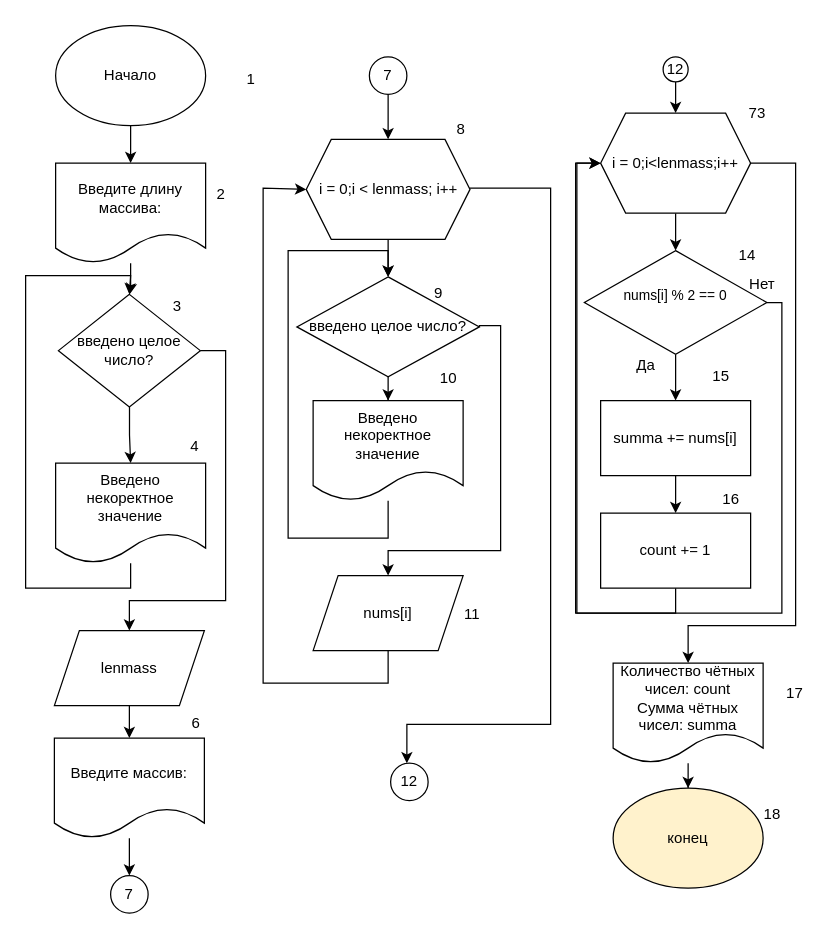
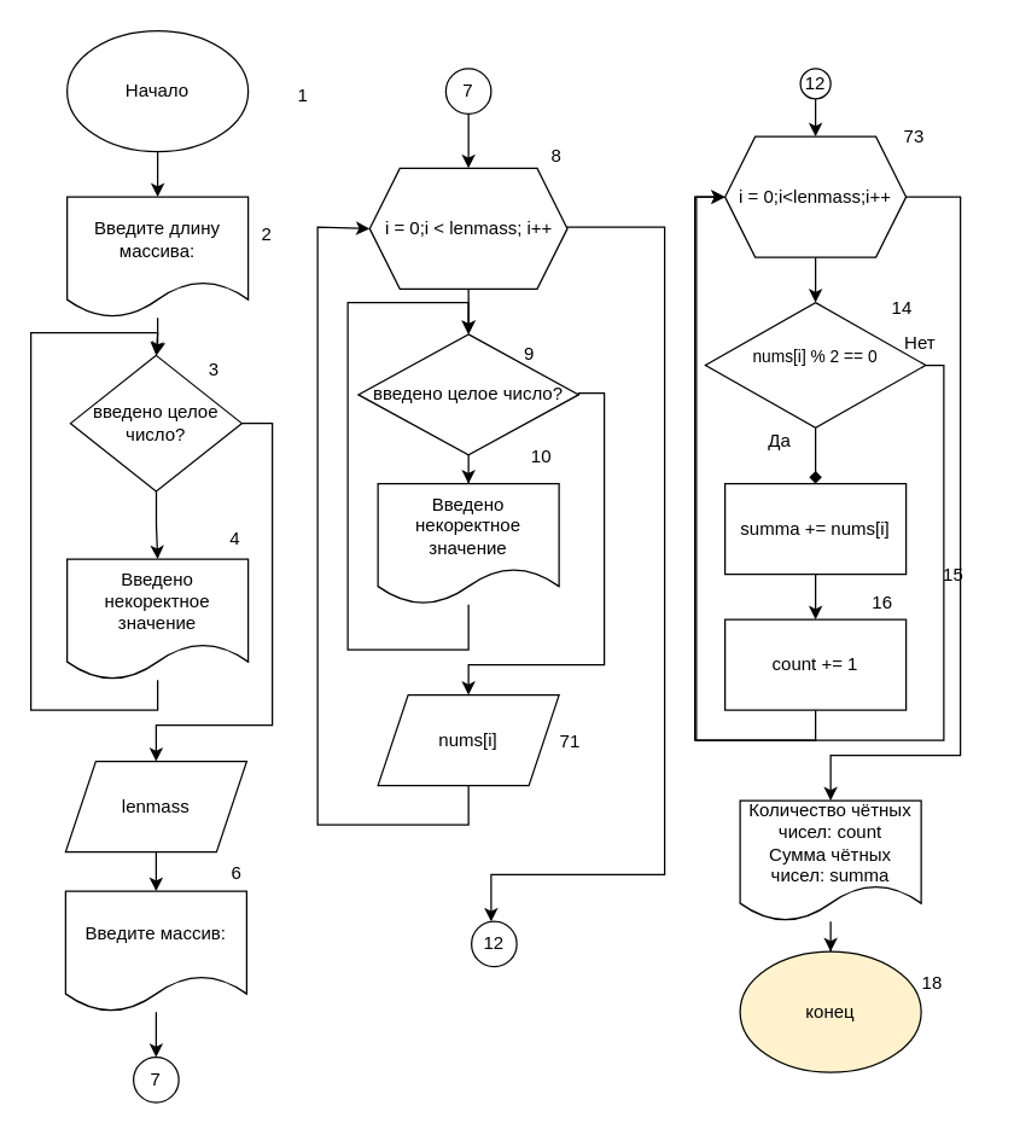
  <mxCell id="0" />
  <mxCell id="1" parent="0" />
  <mxCell id="2" value="" style="edgeStyle=orthogonalEdgeStyle;rounded=0;orthogonalLoop=1;jettySize=auto;html=1;" parent="1" source="3" target="10" edge="1"><mxGeometry relative="1" as="geometry" /></mxCell>
  <mxCell id="3" value="Начало" style="ellipse;whiteSpace=wrap;html=1;" parent="1" vertex="1"><mxGeometry x="44" y="20" width="120" height="80" as="geometry" /></mxCell>
  <mxCell id="4" value="" style="edgeStyle=orthogonalEdgeStyle;rounded=0;orthogonalLoop=1;jettySize=auto;html=1;" parent="1" source="6" target="8" edge="1"><mxGeometry relative="1" as="geometry" /></mxCell>
  <mxCell id="5" style="edgeStyle=orthogonalEdgeStyle;rounded=0;orthogonalLoop=1;jettySize=auto;html=1;" parent="1" source="6" target="12" edge="1"><mxGeometry relative="1" as="geometry"><Array as="points"><mxPoint x="180" y="280" /><mxPoint x="180" y="480" /><mxPoint x="103" y="480" /></Array></mxGeometry></mxCell>
  <mxCell id="6" value="введено целое число?" style="rhombus;whiteSpace=wrap;html=1;" parent="1" vertex="1"><mxGeometry x="46.25" y="235" width="113.5" height="90" as="geometry" /></mxCell>
  <mxCell id="7" style="edgeStyle=orthogonalEdgeStyle;rounded=0;orthogonalLoop=1;jettySize=auto;html=1;entryX=0.5;entryY=0;entryDx=0;entryDy=0;" parent="1" source="8" target="6" edge="1"><mxGeometry relative="1" as="geometry"><Array as="points"><mxPoint x="104" y="470" /><mxPoint x="20" y="470" /><mxPoint x="20" y="220" /><mxPoint x="104" y="220" /></Array></mxGeometry></mxCell>
  <mxCell id="8" value="Введено некоректное значение" style="shape=document;whiteSpace=wrap;html=1;boundedLbl=1;" parent="1" vertex="1"><mxGeometry x="44" y="370" width="120" height="80" as="geometry" /></mxCell>
  <mxCell id="9" value="" style="edgeStyle=orthogonalEdgeStyle;rounded=0;orthogonalLoop=1;jettySize=auto;html=1;" parent="1" source="10" target="6" edge="1"><mxGeometry relative="1" as="geometry" /></mxCell>
  <mxCell id="10" value="Введите длину массива:" style="shape=document;whiteSpace=wrap;html=1;boundedLbl=1;" parent="1" vertex="1"><mxGeometry x="44" y="130" width="120" height="80" as="geometry" /></mxCell>
  <mxCell id="11" value="" style="edgeStyle=orthogonalEdgeStyle;rounded=0;orthogonalLoop=1;jettySize=auto;html=1;" parent="1" source="12" target="15" edge="1"><mxGeometry relative="1" as="geometry" /></mxCell>
  <mxCell id="12" value="lenmass" style="shape=parallelogram;perimeter=parallelogramPerimeter;whiteSpace=wrap;html=1;fixedSize=1;" parent="1" vertex="1"><mxGeometry x="43" y="504" width="120" height="60" as="geometry" /></mxCell>
  <mxCell id="13" value="nums[i]" style="shape=parallelogram;perimeter=parallelogramPerimeter;whiteSpace=wrap;html=1;fixedSize=1;" parent="1" vertex="1"><mxGeometry x="250" y="460" width="120" height="60" as="geometry" /></mxCell>
  <mxCell id="14" value="" style="edgeStyle=orthogonalEdgeStyle;rounded=0;orthogonalLoop=1;jettySize=auto;html=1;" parent="1" source="15" target="29" edge="1"><mxGeometry relative="1" as="geometry" /></mxCell>
  <mxCell id="15" value="Введите массив:" style="shape=document;whiteSpace=wrap;html=1;boundedLbl=1;" parent="1" vertex="1"><mxGeometry x="43" y="590" width="120" height="80" as="geometry" /></mxCell>
  <mxCell id="16" value="" style="edgeStyle=orthogonalEdgeStyle;rounded=0;orthogonalLoop=1;jettySize=auto;html=1;" parent="1" source="18" target="21" edge="1"><mxGeometry relative="1" as="geometry" /></mxCell>
  <mxCell id="17" style="edgeStyle=orthogonalEdgeStyle;rounded=0;orthogonalLoop=1;jettySize=auto;html=1;" parent="1" source="18" target="27" edge="1"><mxGeometry relative="1" as="geometry"><Array as="points"><mxPoint x="636" y="130" /><mxPoint x="636" y="500" /><mxPoint x="550" y="500" /></Array></mxGeometry></mxCell>
  <mxCell id="18" value="i = 0;i&amp;lt;lenmass;i++" style="shape=hexagon;perimeter=hexagonPerimeter2;whiteSpace=wrap;html=1;fixedSize=1;" parent="1" vertex="1"><mxGeometry x="480" y="90" width="120" height="80" as="geometry" /></mxCell>
- <mxCell id="19" value="" style="edgeStyle=orthogonalEdgeStyle;rounded=0;orthogonalLoop=1;jettySize=auto;html=1;" parent="1" source="21" target="23" edge="1"><mxGeometry relative="1" as="geometry" /></mxCell>
+ <mxCell id="19" value="" style="edgeStyle=orthogonalEdgeStyle;rounded=0;orthogonalLoop=1;jettySize=auto;html=1;endArrow=diamond;" parent="1" source="21" target="23" edge="1"><mxGeometry relative="1" as="geometry" /></mxCell>
  <mxCell id="20" style="edgeStyle=orthogonalEdgeStyle;rounded=0;orthogonalLoop=1;jettySize=auto;html=1;entryX=0;entryY=0.5;entryDx=0;entryDy=0;" parent="1" source="21" target="18" edge="1"><mxGeometry relative="1" as="geometry"><Array as="points"><mxPoint x="625" y="242" /><mxPoint x="625" y="490" /><mxPoint x="461" y="490" /><mxPoint x="461" y="130" /></Array></mxGeometry></mxCell>
  <mxCell id="21" value="&lt;font style=&quot;font-size: 11px;&quot;&gt;nums[i] % 2 == 0&lt;/font&gt;&lt;div style=&quot;font-size: 11px;&quot;&gt;&lt;br&gt;&lt;/div&gt;" style="rhombus;whiteSpace=wrap;html=1;" parent="1" vertex="1"><mxGeometry x="467" y="200" width="146" height="83" as="geometry" /></mxCell>
  <mxCell id="22" value="" style="edgeStyle=orthogonalEdgeStyle;rounded=0;orthogonalLoop=1;jettySize=auto;html=1;" parent="1" source="23" target="25" edge="1"><mxGeometry relative="1" as="geometry" /></mxCell>
  <mxCell id="23" value="summa += nums[i]" style="rounded=0;whiteSpace=wrap;html=1;" parent="1" vertex="1"><mxGeometry x="480" y="320" width="120" height="60" as="geometry" /></mxCell>
  <mxCell id="24" style="edgeStyle=orthogonalEdgeStyle;rounded=0;orthogonalLoop=1;jettySize=auto;html=1;entryX=0;entryY=0.5;entryDx=0;entryDy=0;" parent="1" source="25" target="18" edge="1"><mxGeometry relative="1" as="geometry"><Array as="points"><mxPoint x="540" y="490" /><mxPoint x="460" y="490" /><mxPoint x="460" y="130" /></Array></mxGeometry></mxCell>
  <mxCell id="25" value="count += 1" style="rounded=0;whiteSpace=wrap;html=1;" parent="1" vertex="1"><mxGeometry x="480" y="410" width="120" height="60" as="geometry" /></mxCell>
  <mxCell id="26" value="" style="edgeStyle=orthogonalEdgeStyle;rounded=0;orthogonalLoop=1;jettySize=auto;html=1;" parent="1" source="27" target="28" edge="1"><mxGeometry relative="1" as="geometry" /></mxCell>
  <mxCell id="27" value="&lt;div&gt;Количество чётных чисел: count&lt;/div&gt;&lt;div&gt;Сумма чётных чисел: summa&lt;/div&gt;" style="shape=document;whiteSpace=wrap;html=1;boundedLbl=1;" parent="1" vertex="1"><mxGeometry x="490" y="530" width="120" height="80" as="geometry" /></mxCell>
  <mxCell id="28" value="конец" style="ellipse;whiteSpace=wrap;html=1;fillColor=#fff2cc;" parent="1" vertex="1"><mxGeometry x="490" y="630" width="120" height="80" as="geometry" /></mxCell>
  <mxCell id="29" value="7" style="ellipse;whiteSpace=wrap;html=1;aspect=fixed;" parent="1" vertex="1"><mxGeometry x="88" y="700" width="30" height="30" as="geometry" /></mxCell>
  <mxCell id="30" value="" style="edgeStyle=orthogonalEdgeStyle;rounded=0;orthogonalLoop=1;jettySize=auto;html=1;" parent="1" source="31" target="34" edge="1"><mxGeometry relative="1" as="geometry" /></mxCell>
  <mxCell id="31" value="7" style="ellipse;whiteSpace=wrap;html=1;aspect=fixed;" parent="1" vertex="1"><mxGeometry x="295" y="45" width="30" height="30" as="geometry" /></mxCell>
  <mxCell id="32" value="" style="edgeStyle=orthogonalEdgeStyle;rounded=0;orthogonalLoop=1;jettySize=auto;html=1;" parent="1" source="34" target="37" edge="1"><mxGeometry relative="1" as="geometry" /></mxCell>
  <mxCell id="33" style="edgeStyle=orthogonalEdgeStyle;rounded=0;orthogonalLoop=1;jettySize=auto;html=1;" parent="1" source="34" target="41" edge="1"><mxGeometry relative="1" as="geometry"><Array as="points"><mxPoint x="440" y="150" /><mxPoint x="440" y="579" /><mxPoint x="325" y="579" /></Array></mxGeometry></mxCell>
  <mxCell id="34" value="i = 0;i &amp;lt; lenmass; i++" style="shape=hexagon;perimeter=hexagonPerimeter2;whiteSpace=wrap;html=1;fixedSize=1;" parent="1" vertex="1"><mxGeometry x="244.5" y="111" width="131" height="80" as="geometry" /></mxCell>
  <mxCell id="35" value="" style="edgeStyle=orthogonalEdgeStyle;rounded=0;orthogonalLoop=1;jettySize=auto;html=1;" parent="1" source="37" target="39" edge="1"><mxGeometry relative="1" as="geometry" /></mxCell>
  <mxCell id="36" style="edgeStyle=orthogonalEdgeStyle;rounded=0;orthogonalLoop=1;jettySize=auto;html=1;exitX=1;exitY=0.5;exitDx=0;exitDy=0;" parent="1" source="37" target="13" edge="1"><mxGeometry relative="1" as="geometry"><Array as="points"><mxPoint x="400" y="260" /><mxPoint x="400" y="440" /><mxPoint x="310" y="440" /></Array></mxGeometry></mxCell>
  <mxCell id="37" value="введено целое число?" style="rhombus;whiteSpace=wrap;html=1;" parent="1" vertex="1"><mxGeometry x="237" y="221" width="146" height="80" as="geometry" /></mxCell>
  <mxCell id="38" style="edgeStyle=orthogonalEdgeStyle;rounded=0;orthogonalLoop=1;jettySize=auto;html=1;entryX=0.5;entryY=0;entryDx=0;entryDy=0;" parent="1" source="39" target="37" edge="1"><mxGeometry relative="1" as="geometry"><Array as="points"><mxPoint x="310" y="430" /><mxPoint x="230" y="430" /><mxPoint x="230" y="200" /><mxPoint x="310" y="200" /></Array></mxGeometry></mxCell>
  <mxCell id="39" value="Введено некоректное значение" style="shape=document;whiteSpace=wrap;html=1;boundedLbl=1;" parent="1" vertex="1"><mxGeometry x="250" y="320" width="120" height="80" as="geometry" /></mxCell>
  <mxCell id="40" style="edgeStyle=orthogonalEdgeStyle;rounded=0;orthogonalLoop=1;jettySize=auto;html=1;entryX=0;entryY=0.5;entryDx=0;entryDy=0;exitX=0.5;exitY=1;exitDx=0;exitDy=0;" parent="1" source="13" target="34" edge="1"><mxGeometry relative="1" as="geometry"><mxPoint x="310" y="610" as="sourcePoint" /><Array as="points"><mxPoint x="310" y="546" /><mxPoint x="210" y="546" /><mxPoint x="210" y="150" /></Array></mxGeometry></mxCell>
  <mxCell id="41" value="12" style="ellipse;whiteSpace=wrap;html=1;aspect=fixed;" parent="1" vertex="1"><mxGeometry x="312" y="610" width="30" height="30" as="geometry" /></mxCell>
  <mxCell id="42" value="" style="edgeStyle=orthogonalEdgeStyle;rounded=0;orthogonalLoop=1;jettySize=auto;html=1;" parent="1" source="43" target="18" edge="1"><mxGeometry relative="1" as="geometry" /></mxCell>
  <mxCell id="43" value="12" style="ellipse;whiteSpace=wrap;html=1;aspect=fixed;" parent="1" vertex="1"><mxGeometry x="530" y="45" width="20" height="20" as="geometry" /></mxCell>
  <mxCell id="44" value="1" style="text;html=1;align=center;verticalAlign=middle;resizable=0;points=[];autosize=1;strokeColor=none;fillColor=none;" parent="1" vertex="1"><mxGeometry x="187" y="50" width="25" height="26" as="geometry" /></mxCell>
  <mxCell id="45" value="2" style="text;html=1;align=center;verticalAlign=middle;resizable=0;points=[];autosize=1;strokeColor=none;fillColor=none;" parent="1" vertex="1"><mxGeometry x="163" y="142" width="25" height="26" as="geometry" /></mxCell>
  <mxCell id="46" value="3" style="text;html=1;align=center;verticalAlign=middle;resizable=0;points=[];autosize=1;strokeColor=none;fillColor=none;" parent="1" vertex="1"><mxGeometry x="128" y="232" width="25" height="26" as="geometry" /></mxCell>
  <mxCell id="47" value="4" style="text;html=1;align=center;verticalAlign=middle;resizable=0;points=[];autosize=1;strokeColor=none;fillColor=none;" parent="1" vertex="1"><mxGeometry x="142" y="344" width="25" height="26" as="geometry" /></mxCell>
  <mxCell id="48" value="6" style="text;html=1;align=center;verticalAlign=middle;resizable=0;points=[];autosize=1;strokeColor=none;fillColor=none;" parent="1" vertex="1"><mxGeometry x="143" y="565" width="25" height="26" as="geometry" /></mxCell>
  <mxCell id="49" value="8" style="text;html=1;align=center;verticalAlign=middle;resizable=0;points=[];autosize=1;strokeColor=none;fillColor=none;" parent="1" vertex="1"><mxGeometry x="355" y="90" width="25" height="26" as="geometry" /></mxCell>
  <mxCell id="50" value="9" style="text;html=1;align=center;verticalAlign=middle;resizable=0;points=[];autosize=1;strokeColor=none;fillColor=none;" parent="1" vertex="1"><mxGeometry x="337" y="221" width="25" height="26" as="geometry" /></mxCell>
  <mxCell id="51" value="10" style="text;html=1;align=center;verticalAlign=middle;resizable=0;points=[];autosize=1;strokeColor=none;fillColor=none;" parent="1" vertex="1"><mxGeometry x="342" y="289" width="31" height="26" as="geometry" /></mxCell>
- <mxCell id="52" value="11" style="text;html=1;align=center;verticalAlign=middle;resizable=0;points=[];autosize=1;strokeColor=none;fillColor=none;" parent="1" vertex="1"><mxGeometry x="362" y="478" width="30" height="26" as="geometry" /></mxCell>
+ <mxCell id="52" value="71" style="text;html=1;align=center;verticalAlign=middle;resizable=0;points=[];autosize=1;strokeColor=none;fillColor=none;" parent="1" vertex="1"><mxGeometry x="362" y="478" width="30" height="26" as="geometry" /></mxCell>
  <mxCell id="53" value="73" style="text;html=1;align=center;verticalAlign=middle;resizable=0;points=[];autosize=1;strokeColor=none;fillColor=none;" parent="1" vertex="1"><mxGeometry x="589" y="77" width="31" height="26" as="geometry" /></mxCell>
  <mxCell id="54" value="14" style="text;html=1;align=center;verticalAlign=middle;resizable=0;points=[];autosize=1;strokeColor=none;fillColor=none;" parent="1" vertex="1"><mxGeometry x="581" y="191" width="31" height="26" as="geometry" /></mxCell>
- <mxCell id="55" value="15" style="text;html=1;align=center;verticalAlign=middle;resizable=0;points=[];autosize=1;strokeColor=none;fillColor=none;" parent="1" vertex="1"><mxGeometry x="560" y="288" width="31" height="26" as="geometry" /></mxCell>
+ <mxCell id="55" value="15" style="text;html=1;align=center;verticalAlign=middle;resizable=0;points=[];autosize=1;strokeColor=none;fillColor=none;" parent="1" vertex="1"><mxGeometry x="615" y="368" width="31" height="26" as="geometry" /></mxCell>
  <mxCell id="56" value="16" style="text;html=1;align=center;verticalAlign=middle;resizable=0;points=[];autosize=1;strokeColor=none;fillColor=none;" parent="1" vertex="1"><mxGeometry x="568" y="386" width="31" height="26" as="geometry" /></mxCell>
- <mxCell id="57" value="17" style="text;html=1;align=center;verticalAlign=middle;resizable=0;points=[];autosize=1;strokeColor=none;fillColor=none;" parent="1" vertex="1"><mxGeometry x="619" y="541" width="31" height="26" as="geometry" /></mxCell>
  <mxCell id="58" value="18" style="text;html=1;align=center;verticalAlign=middle;resizable=0;points=[];autosize=1;strokeColor=none;fillColor=none;" parent="1" vertex="1"><mxGeometry x="601" y="638" width="31" height="26" as="geometry" /></mxCell>
  <mxCell id="59" value="Да" style="text;html=1;align=center;verticalAlign=middle;resizable=0;points=[];autosize=1;strokeColor=none;fillColor=none;" parent="1" vertex="1"><mxGeometry x="499" y="279" width="33" height="26" as="geometry" /></mxCell>
  <mxCell id="60" value="Нет" style="text;html=1;align=center;verticalAlign=middle;resizable=0;points=[];autosize=1;strokeColor=none;fillColor=none;" parent="1" vertex="1"><mxGeometry x="590" y="214" width="38" height="26" as="geometry" /></mxCell>
